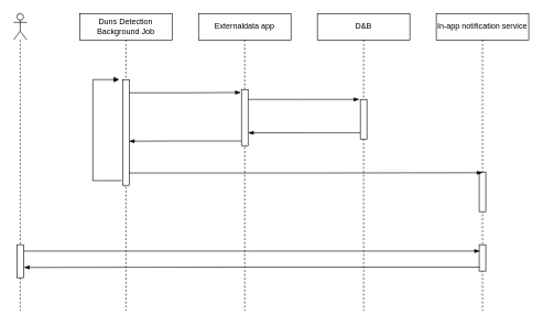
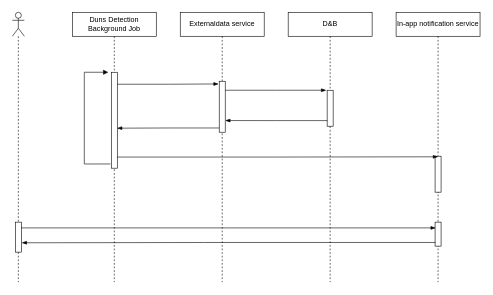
  <mxCell id="0" />
  <mxCell id="1" parent="0" />
- <mxCell id="2" value="Externaldata app" style="shape=umlLifeline;perimeter=lifelinePerimeter;whiteSpace=wrap;html=1;container=1;collapsible=0;recursiveResize=0;outlineConnect=0;" vertex="1" parent="1"><mxGeometry x="300" width="140" height="450" as="geometry" y="20" /></mxCell>
+ <mxCell id="2" value="Externaldata service" style="shape=umlLifeline;perimeter=lifelinePerimeter;whiteSpace=wrap;html=1;container=1;collapsible=0;recursiveResize=0;outlineConnect=0;" vertex="1" parent="1"><mxGeometry x="300" width="140" height="450" as="geometry" y="20" /></mxCell>
  <mxCell id="3" value="" style="html=1;points=[];perimeter=orthogonalPerimeter;" vertex="1" parent="2"><mxGeometry x="65" y="115" width="10" height="85" as="geometry" /></mxCell>
  <mxCell id="4" value="" style="edgeStyle=elbowEdgeStyle;fontSize=12;html=1;endArrow=blockThin;endFill=1;rounded=0;entryX=-0.151;entryY=0;entryDx=0;entryDy=0;entryPerimeter=0;" edge="1" parent="2" target="10"><mxGeometry width="160" relative="1" as="geometry"><mxPoint x="75" y="130" as="sourcePoint" /><mxPoint x="350" y="130" as="targetPoint" /></mxGeometry></mxCell>
  <mxCell id="5" value="Duns Detection Background Job" style="shape=umlLifeline;perimeter=lifelinePerimeter;whiteSpace=wrap;html=1;container=1;collapsible=0;recursiveResize=0;outlineConnect=0;" vertex="1" parent="1"><mxGeometry x="120" width="140" height="450" as="geometry" y="20" /></mxCell>
  <mxCell id="6" value="" style="html=1;points=[];perimeter=orthogonalPerimeter;" vertex="1" parent="5"><mxGeometry x="65" y="100" width="10" height="160" as="geometry" /></mxCell>
  <mxCell id="7" value="" style="edgeStyle=orthogonalEdgeStyle;html=1;align=left;spacingLeft=2;endArrow=block;rounded=0;exitX=-0.138;exitY=0.956;exitDx=0;exitDy=0;exitPerimeter=0;" edge="1" parent="5" source="6"><mxGeometry relative="1" as="geometry"><mxPoint x="60" y="240" as="sourcePoint" /><Array as="points"><mxPoint x="20" y="253" /><mxPoint x="20" y="100" /></Array><mxPoint x="60" y="100" as="targetPoint" /></mxGeometry></mxCell>
  <mxCell id="8" value="" style="edgeStyle=elbowEdgeStyle;fontSize=12;html=1;endArrow=blockThin;endFill=1;rounded=0;entryX=-0.1;entryY=0.053;entryDx=0;entryDy=0;entryPerimeter=0;" edge="1" parent="5" target="3"><mxGeometry width="160" relative="1" as="geometry"><mxPoint x="75" y="120" as="sourcePoint" /><mxPoint x="240" y="120" as="targetPoint" /></mxGeometry></mxCell>
  <mxCell id="9" value="D&amp;amp;B" style="shape=umlLifeline;perimeter=lifelinePerimeter;whiteSpace=wrap;html=1;container=1;collapsible=0;recursiveResize=0;outlineConnect=0;" vertex="1" parent="1"><mxGeometry x="480" width="140" height="450" as="geometry" y="20" /></mxCell>
  <mxCell id="10" value="" style="html=1;points=[];perimeter=orthogonalPerimeter;" vertex="1" parent="9"><mxGeometry x="65" y="130" width="10" height="60" as="geometry" /></mxCell>
  <mxCell id="11" value="In-app notification service" style="shape=umlLifeline;perimeter=lifelinePerimeter;whiteSpace=wrap;html=1;container=1;collapsible=0;recursiveResize=0;outlineConnect=0;" vertex="1" parent="1"><mxGeometry x="660" width="140" height="450" as="geometry" y="20" /></mxCell>
  <mxCell id="12" value="" style="html=1;points=[];perimeter=orthogonalPerimeter;" vertex="1" parent="11"><mxGeometry x="65" y="240" width="10" height="60" as="geometry" /></mxCell>
  <mxCell id="13" value="" style="html=1;points=[];perimeter=orthogonalPerimeter;" vertex="1" parent="11"><mxGeometry x="65" y="350" width="10" height="40" as="geometry" /></mxCell>
  <mxCell id="14" value="" style="edgeStyle=elbowEdgeStyle;fontSize=12;html=1;endArrow=blockThin;endFill=1;rounded=0;exitX=0.033;exitY=0.844;exitDx=0;exitDy=0;exitPerimeter=0;entryX=1.005;entryY=0.771;entryDx=0;entryDy=0;entryPerimeter=0;" edge="1" parent="1" source="10" target="3"><mxGeometry width="160" relative="1" as="geometry"><mxPoint x="470" y="200" as="sourcePoint" /><mxPoint x="430" y="200" as="targetPoint" /></mxGeometry></mxCell>
  <mxCell id="15" value="" style="edgeStyle=elbowEdgeStyle;fontSize=12;html=1;endArrow=blockThin;endFill=1;rounded=0;exitX=0.005;exitY=0.917;exitDx=0;exitDy=0;exitPerimeter=0;entryX=0.957;entryY=0.583;entryDx=0;entryDy=0;entryPerimeter=0;" edge="1" parent="1" source="3" target="6"><mxGeometry width="160" relative="1" as="geometry"><mxPoint x="270" y="230" as="sourcePoint" /><mxPoint x="250" y="230" as="targetPoint" /></mxGeometry></mxCell>
  <mxCell id="16" value="" style="edgeStyle=elbowEdgeStyle;fontSize=12;html=1;endArrow=blockThin;endFill=1;rounded=0;exitX=0.967;exitY=0.884;exitDx=0;exitDy=0;exitPerimeter=0;" edge="1" parent="1" source="6"><mxGeometry width="160" relative="1" as="geometry"><mxPoint x="200" y="270" as="sourcePoint" /><mxPoint x="730" y="261" as="targetPoint" /></mxGeometry></mxCell>
  <mxCell id="17" value="" style="shape=umlLifeline;participant=umlActor;perimeter=lifelinePerimeter;whiteSpace=wrap;html=1;container=1;collapsible=0;recursiveResize=0;verticalAlign=top;spacingTop=36;outlineConnect=0;" vertex="1" parent="1"><mxGeometry x="20" width="20" height="450" as="geometry" y="20" /></mxCell>
  <mxCell id="18" value="" style="html=1;points=[];perimeter=orthogonalPerimeter;" vertex="1" parent="17"><mxGeometry x="5" y="350" width="10" height="50" as="geometry" /></mxCell>
  <mxCell id="19" value="" style="edgeStyle=elbowEdgeStyle;fontSize=12;html=1;endArrow=blockThin;endFill=1;rounded=0;exitX=0.971;exitY=0.192;exitDx=0;exitDy=0;exitPerimeter=0;entryX=0.114;entryY=0.24;entryDx=0;entryDy=0;entryPerimeter=0;" edge="1" parent="1" source="18" target="13"><mxGeometry width="160" relative="1" as="geometry"><mxPoint x="60" y="380" as="sourcePoint" /><mxPoint x="220" y="380" as="targetPoint" /></mxGeometry></mxCell>
  <mxCell id="20" value="" style="edgeStyle=elbowEdgeStyle;fontSize=12;html=1;endArrow=blockThin;endFill=1;rounded=0;entryX=1.067;entryY=0.688;entryDx=0;entryDy=0;entryPerimeter=0;exitX=0.067;exitY=0.848;exitDx=0;exitDy=0;exitPerimeter=0;" edge="1" parent="1" source="13" target="18"><mxGeometry width="160" relative="1" as="geometry"><mxPoint x="460" y="410" as="sourcePoint" /><mxPoint x="620" y="410" as="targetPoint" /><Array as="points"><mxPoint x="340" y="410" /></Array></mxGeometry></mxCell>
